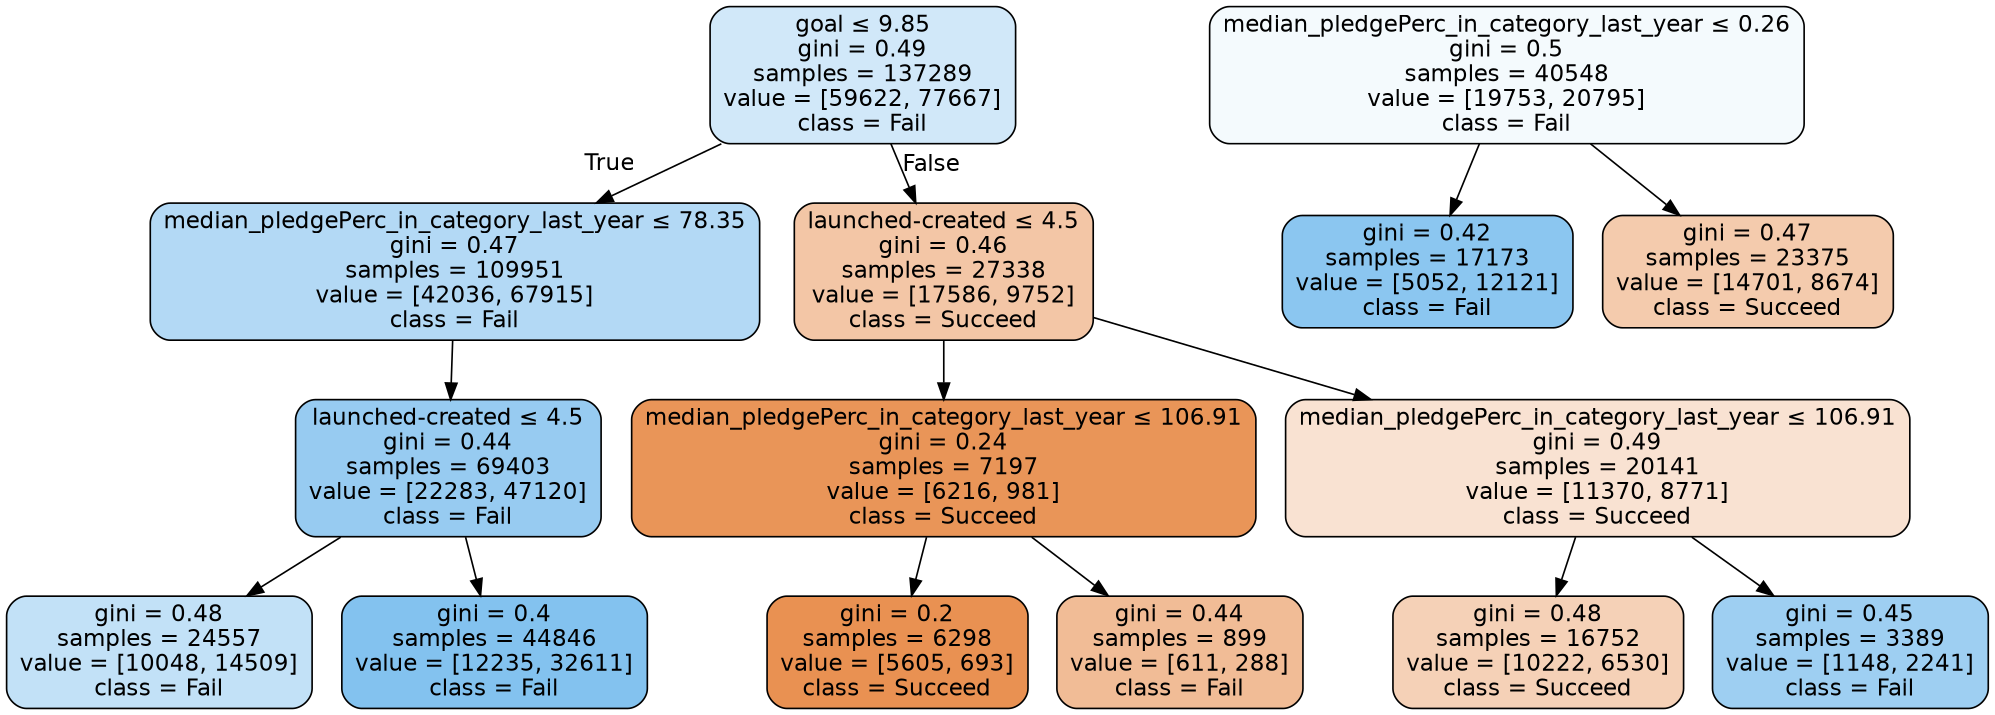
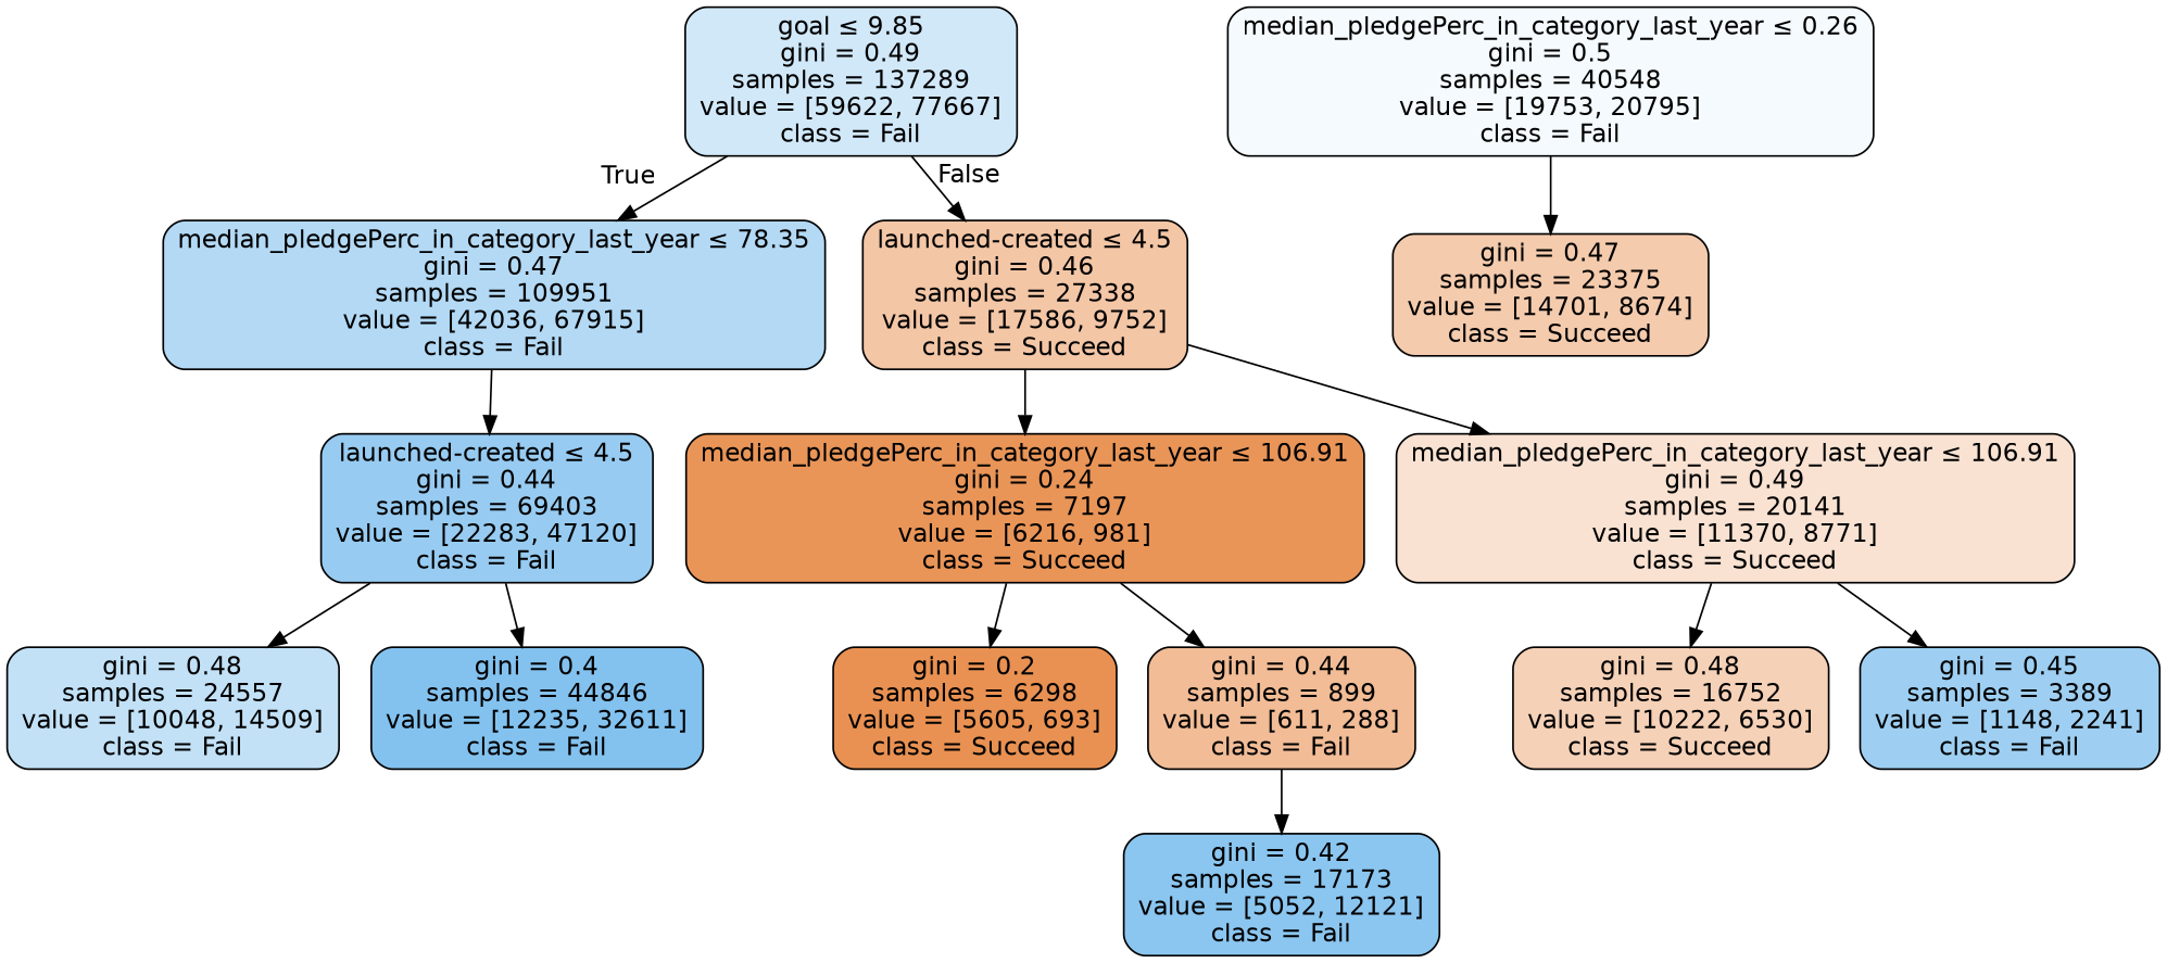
  digraph {
    fontname="DejaVu Sans"
    node [color=black fontname="DejaVu Sans" shape=box style="filled, rounded"]
    edge [fontname="DejaVu Sans"]
    n1 [fillcolor="#399de53b" label=<goal &le; 9.85<br/>gini = 0.49<br/>samples = 137289<br/>value = [59622, 77667]<br/>class = Fail>]
    n2 [fillcolor="#399de561" label=<median_pledgePerc_in_category_last_year &le; 78.35<br/>gini = 0.47<br/>samples = 109951<br/>value = [42036, 67915]<br/>class = Fail>]
    n3 [fillcolor="#e5813972" label=<launched-created &le; 4.5<br/>gini = 0.46<br/>samples = 27338<br/>value = [17586, 9752]<br/>class = Succeed>]
    n4 [fillcolor="#399de586" label=<launched-created &le; 4.5<br/>gini = 0.44<br/>samples = 69403<br/>value = [22283, 47120]<br/>class = Fail>]
    n5 [fillcolor="#e58139d7" label=<median_pledgePerc_in_category_last_year &le; 106.91<br/>gini = 0.24<br/>samples = 7197<br/>value = [6216, 981]<br/>class = Succeed>]
    n6 [fillcolor="#e581393a" label=<median_pledgePerc_in_category_last_year &le; 106.91<br/>gini = 0.49<br/>samples = 20141<br/>value = [11370, 8771]<br/>class = Succeed>]
    n7 [fillcolor="#399de50d" label=<median_pledgePerc_in_category_last_year &le; 0.26<br/>gini = 0.5<br/>samples = 40548<br/>value = [19753, 20795]<br/>class = Fail>]
    n8 [fillcolor="#399de595" label=<gini = 0.42<br/>samples = 17173<br/>value = [5052, 12121]<br/>class = Fail>]
    n9 [fillcolor="#e5813969" label=<gini = 0.47<br/>samples = 23375<br/>value = [14701, 8674]<br/>class = Succeed>]
    n10 [fillcolor="#399de54e" label=<gini = 0.48<br/>samples = 24557<br/>value = [10048, 14509]<br/>class = Fail>]
    n11 [fillcolor="#399de59f" label=<gini = 0.4<br/>samples = 44846<br/>value = [12235, 32611]<br/>class = Fail>]
    n12 [fillcolor="#e58139df" label=<gini = 0.2<br/>samples = 6298<br/>value = [5605, 693]<br/>class = Succeed>]
    n13 [fillcolor="#e5813987" label=<gini = 0.44<br/>samples = 899<br/>value = [611, 288]<br/>class = Fail>]
    n14 [fillcolor="#e581395c" label=<gini = 0.48<br/>samples = 16752<br/>value = [10222, 6530]<br/>class = Succeed>]
    n15 [fillcolor="#399de57c" label=<gini = 0.45<br/>samples = 3389<br/>value = [1148, 2241]<br/>class = Fail>]
    n1 -> n2 [headlabel=True labelangle=45 labeldistance=2.5]
    n1 -> n3 [headlabel=False labelangle=-45 labeldistance=2.5]
    n2 -> n4
    n3 -> n5
    n3 -> n6
    n4 -> n10
    n4 -> n11
    n5 -> n12
    n5 -> n13
    n6 -> n14
    n6 -> n15
-   n7 -> n8
+   n13 -> n8
    n7 -> n9
  }
